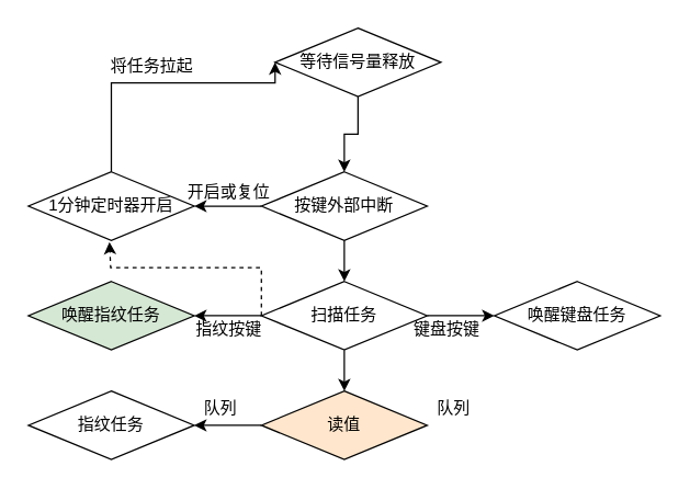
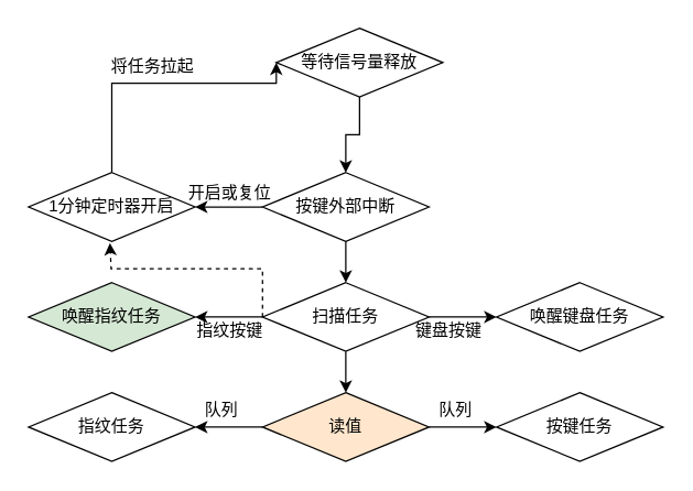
  <mxCell id="0" />
  <mxCell id="1" parent="0" />
  <mxCell id="2" style="edgeStyle=orthogonalEdgeStyle;rounded=0;orthogonalLoop=1;jettySize=auto;html=1;entryX=0.5;entryY=0;entryDx=0;entryDy=0;" parent="1" source="3" target="19" edge="1"><mxGeometry relative="1" as="geometry" /></mxCell>
  <mxCell id="3" value="等待信号量释放" style="rhombus;whiteSpace=wrap;html=1;" parent="1" vertex="1"><mxGeometry x="200" y="20" width="121" height="50" as="geometry" /></mxCell>
+ <mxCell id="4" value="按键任务" style="rhombus;whiteSpace=wrap;html=1;" parent="1" vertex="1"><mxGeometry x="360" y="285" width="121" height="50" as="geometry" /></mxCell>
  <mxCell id="5" value="指纹任务" style="rhombus;whiteSpace=wrap;html=1;" parent="1" vertex="1"><mxGeometry x="20" y="285" width="121" height="50" as="geometry" /></mxCell>
  <mxCell id="6" style="edgeStyle=orthogonalEdgeStyle;rounded=0;orthogonalLoop=1;jettySize=auto;html=1;entryX=1;entryY=0.5;entryDx=0;entryDy=0;" parent="1" source="8" target="5" edge="1"><mxGeometry relative="1" as="geometry" /></mxCell>
+ <mxCell id="7" style="edgeStyle=orthogonalEdgeStyle;rounded=0;orthogonalLoop=1;jettySize=auto;html=1;entryX=0;entryY=0.5;entryDx=0;entryDy=0;" parent="1" source="8" target="4" edge="1"><mxGeometry relative="1" as="geometry" /></mxCell>
  <mxCell id="8" value="读值" style="rhombus;whiteSpace=wrap;html=1;fillColor=#ffe6cc;" parent="1" vertex="1"><mxGeometry x="190" y="285" width="121" height="50" as="geometry" /></mxCell>
  <mxCell id="9" style="edgeStyle=orthogonalEdgeStyle;rounded=0;orthogonalLoop=1;jettySize=auto;html=1;entryX=0;entryY=0.5;entryDx=0;entryDy=0;" parent="1" source="10" target="3" edge="1"><mxGeometry relative="1" as="geometry"><Array as="points"><mxPoint x="81" y="60" /></Array></mxGeometry></mxCell>
  <mxCell id="10" value="1分钟定时器开启" style="rhombus;whiteSpace=wrap;html=1;" parent="1" vertex="1"><mxGeometry x="20" y="125" width="121" height="50" as="geometry" /></mxCell>
  <mxCell id="11" value="唤醒键盘任务" style="rhombus;whiteSpace=wrap;html=1;" parent="1" vertex="1"><mxGeometry x="360" y="205" width="121" height="50" as="geometry" /></mxCell>
  <mxCell id="12" value="唤醒指纹任务" style="rhombus;whiteSpace=wrap;html=1;fillColor=#d5e8d4;" parent="1" vertex="1"><mxGeometry x="20" y="205" width="121" height="50" as="geometry" /></mxCell>
  <mxCell id="13" style="edgeStyle=orthogonalEdgeStyle;rounded=0;orthogonalLoop=1;jettySize=auto;html=1;entryX=1;entryY=0.5;entryDx=0;entryDy=0;" parent="1" source="16" target="12" edge="1"><mxGeometry relative="1" as="geometry" /></mxCell>
  <mxCell id="14" style="edgeStyle=orthogonalEdgeStyle;rounded=0;orthogonalLoop=1;jettySize=auto;html=1;entryX=0;entryY=0.5;entryDx=0;entryDy=0;" parent="1" source="16" target="11" edge="1"><mxGeometry relative="1" as="geometry" /></mxCell>
  <mxCell id="15" style="edgeStyle=orthogonalEdgeStyle;rounded=0;orthogonalLoop=1;jettySize=auto;html=1;entryX=0.5;entryY=0;entryDx=0;entryDy=0;" parent="1" source="16" target="8" edge="1"><mxGeometry relative="1" as="geometry" /></mxCell>
  <mxCell id="16" value="扫描任务" style="rhombus;whiteSpace=wrap;html=1;" parent="1" vertex="1"><mxGeometry x="190" y="205" width="121" height="50" as="geometry" /></mxCell>
  <mxCell id="17" value="" style="edgeStyle=orthogonalEdgeStyle;rounded=0;orthogonalLoop=1;jettySize=auto;html=1;" parent="1" source="19" target="16" edge="1"><mxGeometry relative="1" as="geometry" /></mxCell>
  <mxCell id="18" style="edgeStyle=orthogonalEdgeStyle;rounded=0;orthogonalLoop=1;jettySize=auto;html=1;entryX=1;entryY=0.5;entryDx=0;entryDy=0;" parent="1" source="19" target="10" edge="1"><mxGeometry relative="1" as="geometry" /></mxCell>
  <mxCell id="19" value="按键外部中断" style="rhombus;whiteSpace=wrap;html=1;" parent="1" vertex="1"><mxGeometry x="190" y="125" width="121" height="50" as="geometry" /></mxCell>
  <mxCell id="20" value="指纹按键" style="text;html=1;align=center;verticalAlign=middle;resizable=0;points=[];autosize=1;strokeColor=none;fillColor=none;" parent="1" vertex="1"><mxGeometry x="131" y="225" width="70" height="30" as="geometry" /></mxCell>
  <mxCell id="21" value="键盘按键" style="text;html=1;align=center;verticalAlign=middle;resizable=0;points=[];autosize=1;strokeColor=none;fillColor=none;" parent="1" vertex="1"><mxGeometry x="290" y="225" width="70" height="30" as="geometry" /></mxCell>
  <mxCell id="22" value="开启或复位" style="text;html=1;align=center;verticalAlign=middle;resizable=0;points=[];autosize=1;strokeColor=none;fillColor=none;" parent="1" vertex="1"><mxGeometry x="126" y="125" width="80" height="30" as="geometry" /></mxCell>
  <mxCell id="23" value="" style="endArrow=classic;html=1;rounded=0;exitX=0;exitY=0.5;exitDx=0;exitDy=0;entryX=0.489;entryY=1.025;entryDx=0;entryDy=0;entryPerimeter=0;dashed=1;" parent="1" source="16" target="10" edge="1"><mxGeometry width="50" height="50" relative="1" as="geometry"><mxPoint x="110" y="165" as="sourcePoint" /><mxPoint x="160" y="115" as="targetPoint" /><Array as="points"><mxPoint x="190" y="205" /><mxPoint x="190" y="195" /><mxPoint x="80" y="195" /></Array></mxGeometry></mxCell>
  <mxCell id="24" value="将任务拉起" style="text;html=1;align=center;verticalAlign=middle;resizable=0;points=[];autosize=1;strokeColor=none;fillColor=none;" parent="1" vertex="1"><mxGeometry x="70" y="33" width="80" height="30" as="geometry" /></mxCell>
  <mxCell id="25" value="队列" style="text;html=1;align=center;verticalAlign=middle;resizable=0;points=[];autosize=1;strokeColor=none;fillColor=none;" parent="1" vertex="1"><mxGeometry x="135" y="283" width="50" height="30" as="geometry" /></mxCell>
  <mxCell id="26" value="队列" style="text;html=1;align=center;verticalAlign=middle;resizable=0;points=[];autosize=1;strokeColor=none;fillColor=none;" parent="1" vertex="1"><mxGeometry x="305" y="283" width="50" height="30" as="geometry" /></mxCell>
